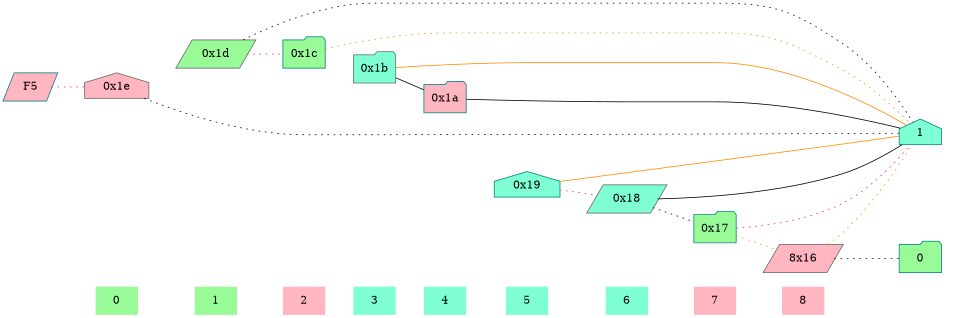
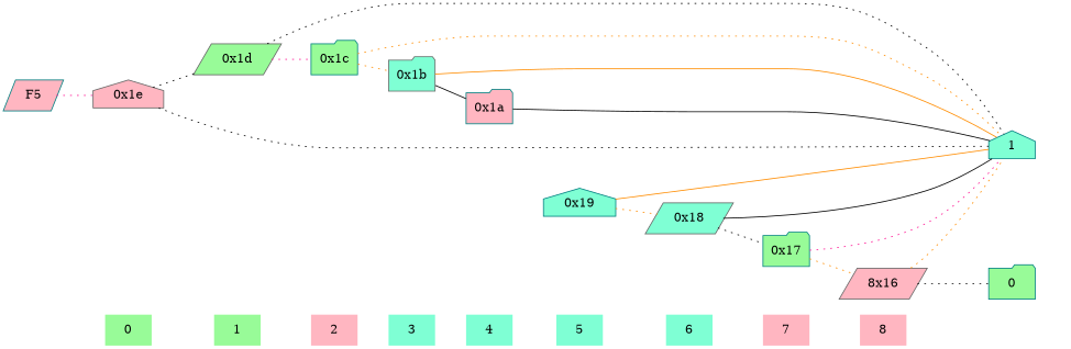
  digraph {
    rankdir=LR
    node [shape=plaintext style=filled color=teal fillcolor=aquamarine]
    edge [dir=none style=dotted]
    "CONST NODES" [style=invis color="" fillcolor=""]
    " 0 " [color=gray40 fillcolor=palegreen]
    " 1 " [color=gray40 fillcolor=palegreen]
    " 2 " [color=gray40 fillcolor=lightpink]
    " 3 "
    " 4 "
    " 5 " [color=gray40]
    " 6 "
    " 7 " [fillcolor=lightpink]
    " 8 " [fillcolor=lightpink]
    n11 [fillcolor=lightpink label=F5 shape=parallelogram]
    "0x1e" [color=gray40 fillcolor=lightpink shape=house]
    "0x1d" [color=gray40 fillcolor=palegreen shape=parallelogram]
    "0x1c" [fillcolor=palegreen shape=folder]
    "0x1b" [color=gray40 shape=folder]
    "0x1a" [fillcolor=lightpink shape=folder]
    "0x19" [shape=house]
    "0x18" [color=gray40 shape=parallelogram]
    "0x17" [fillcolor=palegreen shape=folder]
    n20 [color=gray40 fillcolor=lightpink label="8x16" shape=parallelogram]
    n21 [fillcolor=palegreen label=0 shape=folder]
    n22 [label=1 shape=house]
    subgraph sub_1 {
      "CONST NODES"
      " 0 "
      " 1 "
      " 2 "
      " 3 "
      " 4 "
      " 5 "
      " 6 "
      " 7 "
      " 8 "
    }
    subgraph sub_2 {
      rank=same
      n11
    }
    subgraph sub_3 {
      rank=same
      " 0 "
      "0x1e"
    }
    subgraph sub_4 {
      rank=same
      " 1 "
      "0x1d"
    }
    subgraph sub_5 {
      rank=same
      " 2 "
      "0x1c"
    }
    subgraph sub_6 {
      rank=same
      " 3 "
      "0x1b"
    }
    subgraph sub_7 {
      rank=same
      " 4 "
      "0x1a"
    }
    subgraph sub_8 {
      rank=same
      " 5 "
      "0x19"
    }
    subgraph sub_9 {
      rank=same
      " 6 "
      "0x18"
    }
    subgraph sub_10 {
      rank=same
      " 7 "
      "0x17"
    }
    subgraph sub_11 {
      rank=same
      " 8 "
      n20
    }
    subgraph sub_12 {
      rank=same
      "CONST NODES"
      subgraph sub_13 {
        rank=same
        n21
        n22
      }
    }
    " 0 " -> " 1 " [style=invis]
    " 1 " -> " 2 " [style=invis]
    " 2 " -> " 3 " [style=invis]
    " 3 " -> " 4 " [style=invis]
    " 4 " -> " 5 " [style=invis]
    " 5 " -> " 6 " [style=invis]
    " 6 " -> " 7 " [style=invis]
    " 7 " -> " 8 " [style=invis]
    " 8 " -> "CONST NODES" [style=invis]
    n11 -> "0x1e" [color=deeppink]
+   "0x1e" -> "0x1d" [color=black]
    "0x1e" -> n22 [color=black]
    "0x1d" -> "0x1c" [color=deeppink]
    "0x1d" -> n22 [color=black]
+   "0x1c" -> "0x1b" [color=darkorange]
    "0x1c" -> n22 [color=darkorange]
    "0x1b" -> "0x1a" [color=black style=solid]
    "0x1b" -> n22 [color=darkorange style=solid]
    "0x1a" -> n22 [color=black style=solid]
-   "0x19" -> "0x18" [color=deeppink]
+   "0x19" -> "0x18" [color=darkorange]
    "0x19" -> n22 [color=darkorange style=solid]
    "0x18" -> "0x17" [color=black]
    "0x18" -> n22 [color=black style=solid]
    "0x17" -> n20 [color=darkorange]
    "0x17" -> n22 [color=deeppink]
    n20 -> n21 [color=black]
    n20 -> n22 [color=darkorange]
  }
